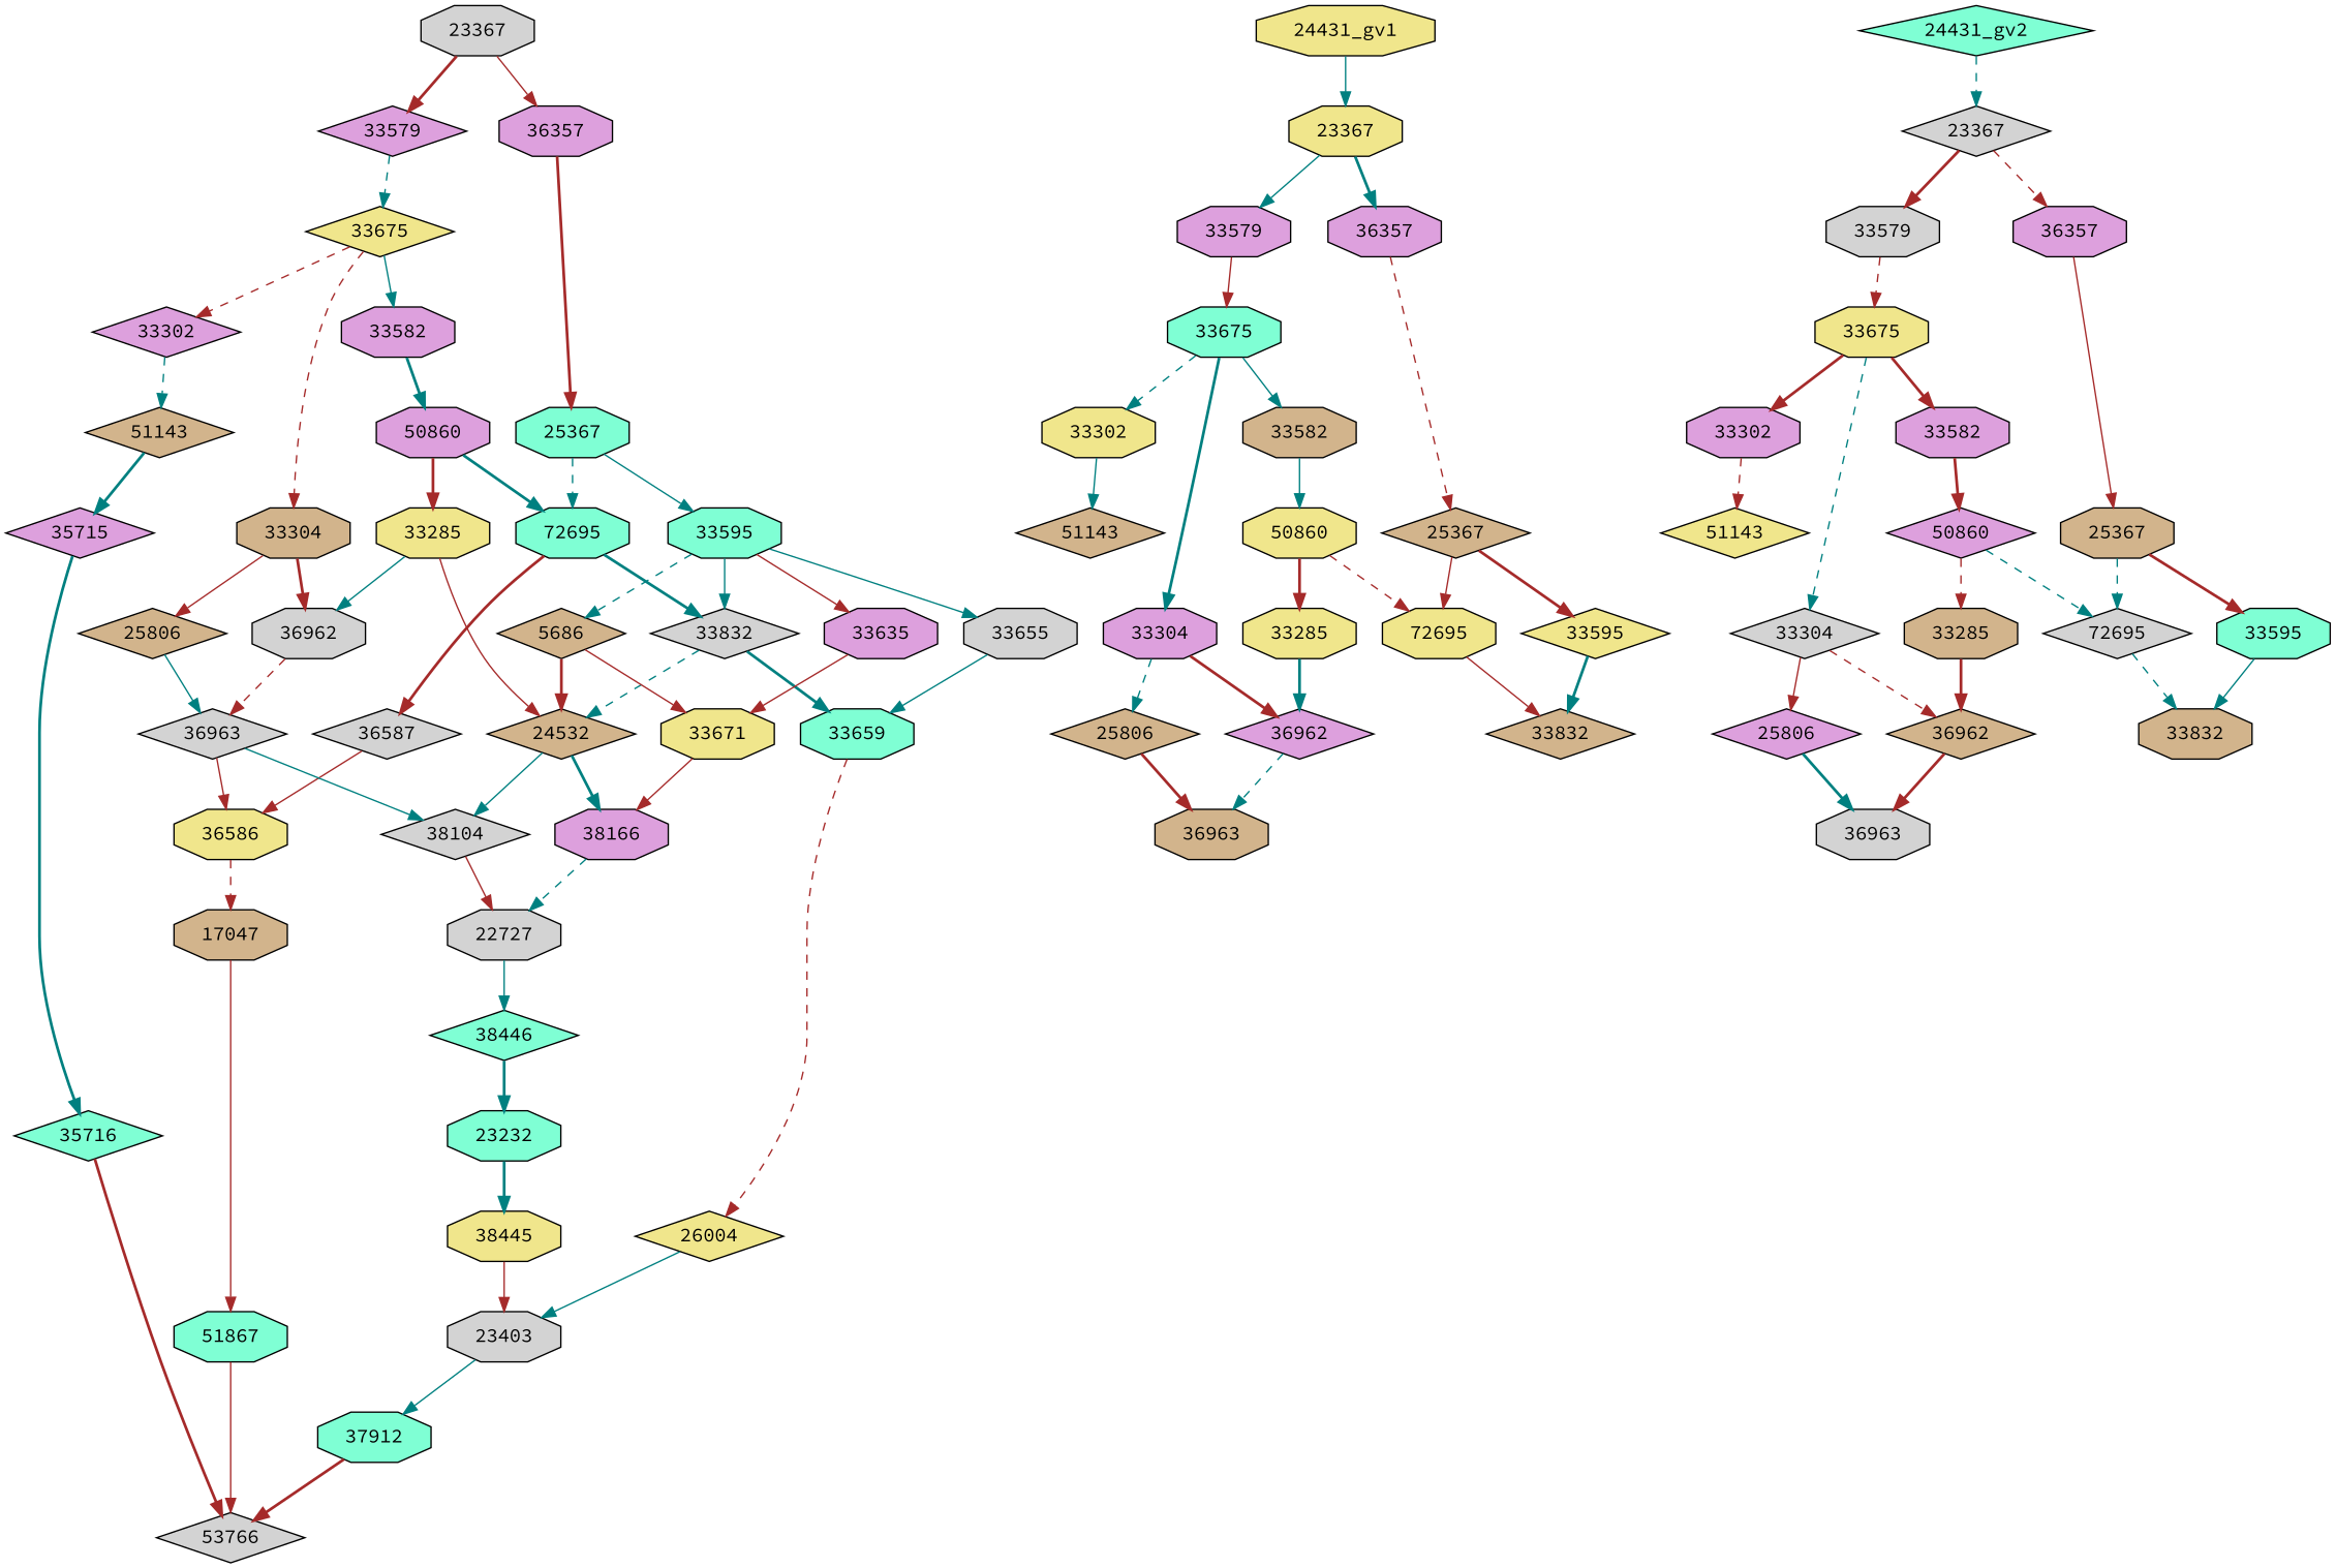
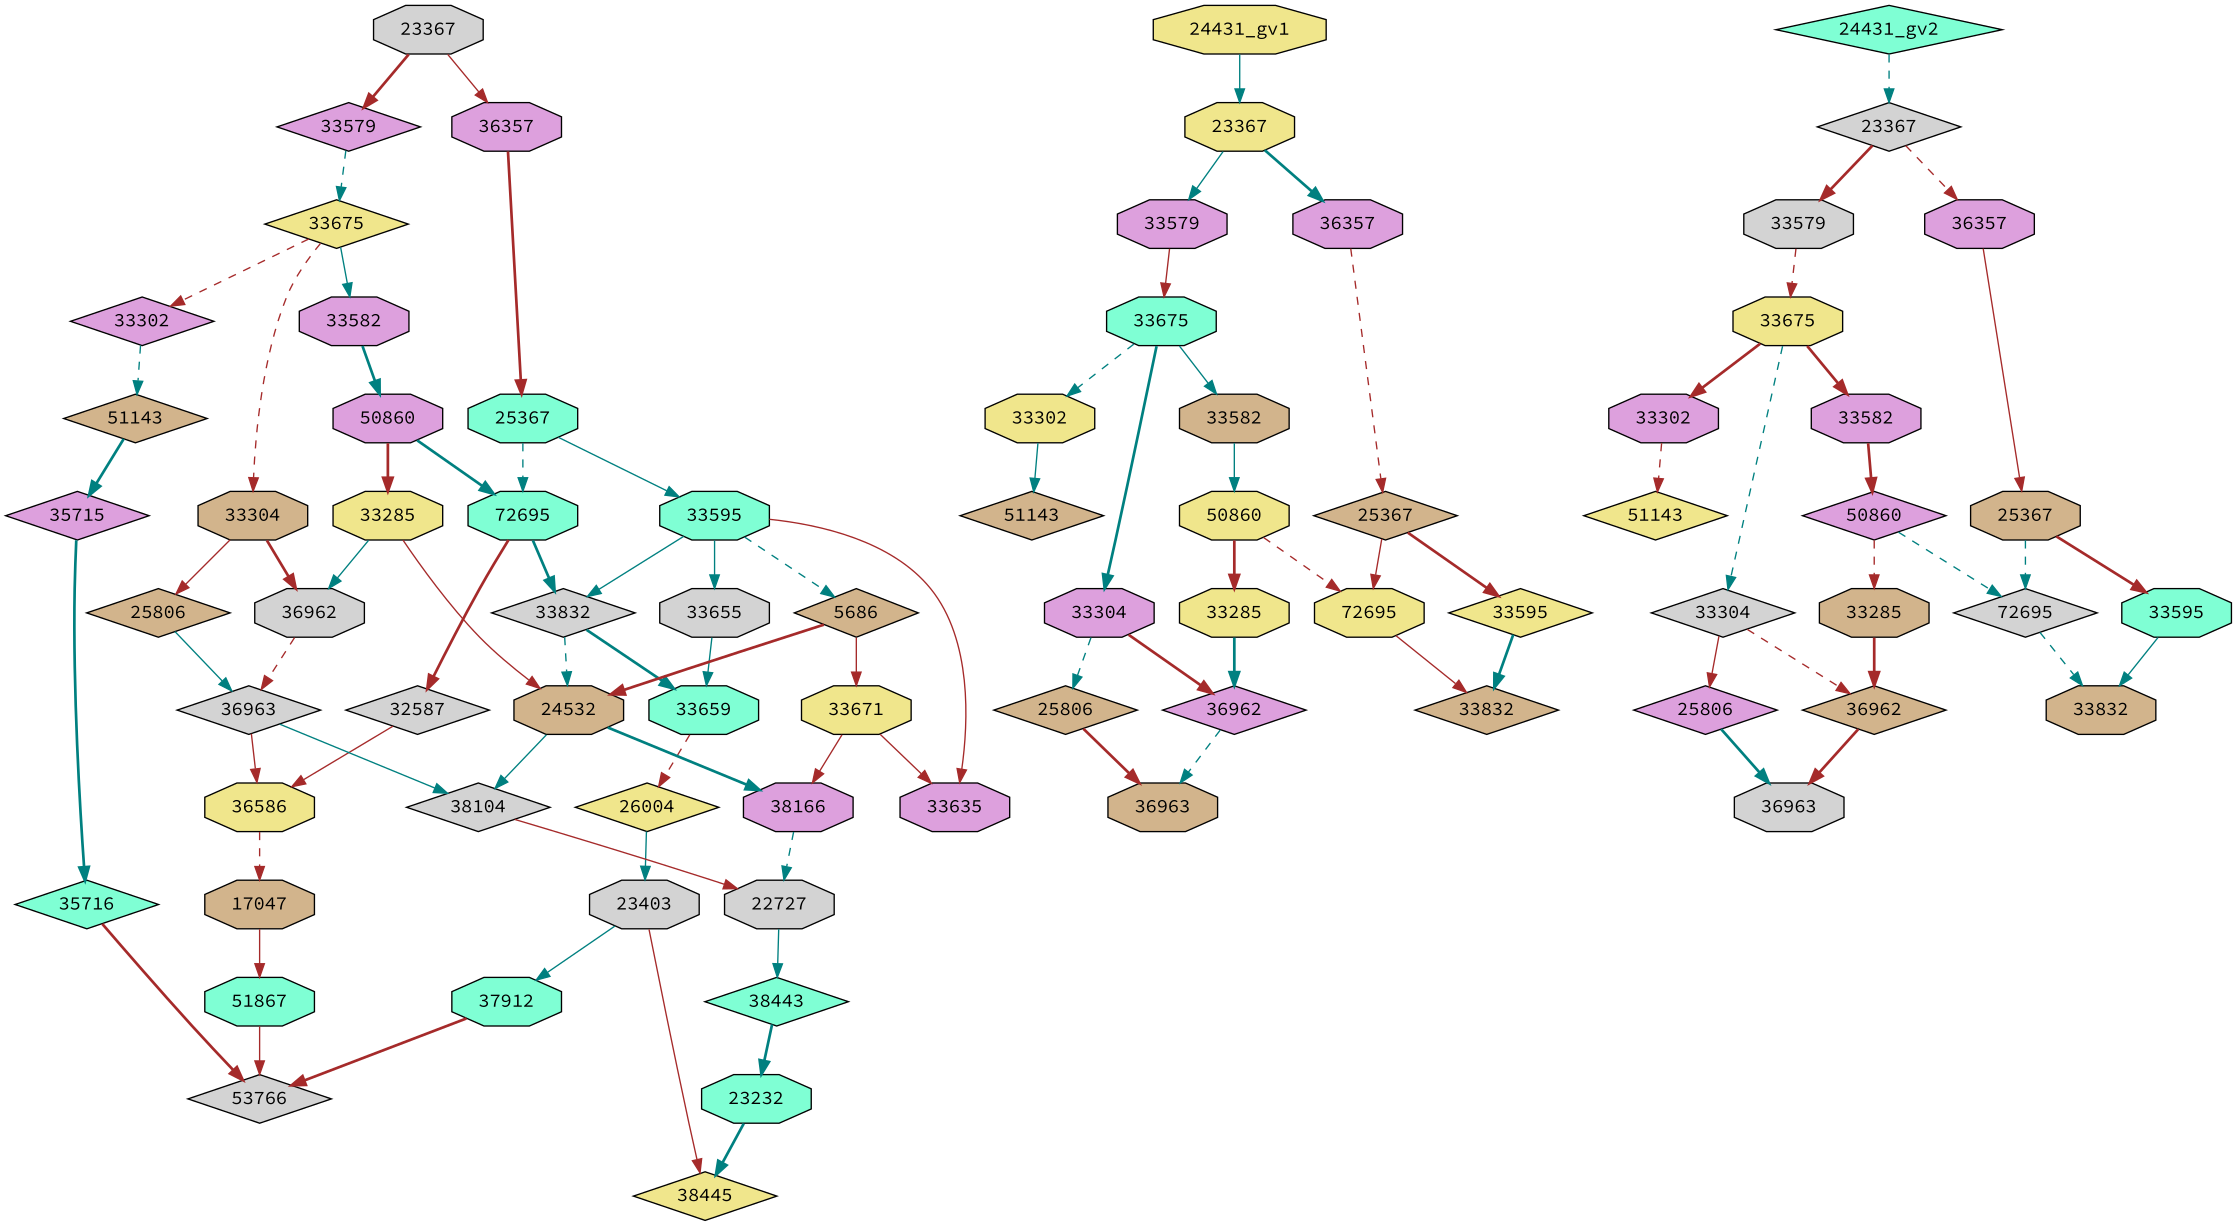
  strict digraph {
    fontname="Source Code Pro"
    node [fillcolor=plum fontname="Source Code Pro" shape=octagon style=filled]
    edge [color=brown fontname="Source Code Pro" style=solid]
    n1 [fillcolor=lightgrey label=53766 shape=diamond]
    n2 [fillcolor=aquamarine label=35716 shape=diamond]
    n3 [fillcolor=aquamarine label=37912]
    n4 [fillcolor=aquamarine label=51867]
    n5 [label=35715 shape=diamond]
    n6 [fillcolor=lightgrey label=23403]
    n7 [fillcolor=tan label=17047]
    n8 [fillcolor=tan label=51143 shape=diamond]
-   n9 [fillcolor=khaki label=38445]
+   n9 [fillcolor=khaki label=38445 shape=diamond]
    n10 [fillcolor=khaki label=26004 shape=diamond]
    n11 [fillcolor=khaki label=36586]
    n12 [label=33302 shape=diamond]
    n13 [fillcolor=aquamarine label=23232]
    n14 [fillcolor=aquamarine label=33659]
-   n15 [fillcolor=lightgrey label=36587 shape=diamond]
+   n15 [fillcolor=lightgrey label=32587 shape=diamond]
    n16 [fillcolor=lightgrey label=36963 shape=diamond]
    n17 [fillcolor=lightgrey label=38104 shape=diamond]
    n18 [fillcolor=lightgrey label=22727]
    n19 [fillcolor=khaki label=33675 shape=diamond]
    n20 [fillcolor=tan label=33304]
    n21 [label=33582]
    n22 [fillcolor=lightgrey label=36962]
    n23 [fillcolor=tan label=25806 shape=diamond]
    n24 [label=50860]
-   n25 [fillcolor=aquamarine label=38446 shape=diamond]
+   n25 [fillcolor=aquamarine label=38443 shape=diamond]
    n26 [fillcolor=lightgrey label=33655]
    n27 [fillcolor=lightgrey label=33832 shape=diamond]
-   n28 [fillcolor=tan label=24532 shape=diamond]
+   n28 [fillcolor=tan label=24532]
    n29 [label=38166]
    n30 [fillcolor=aquamarine label=72695]
    n31 [label=33579 shape=diamond]
    n32 [fillcolor=aquamarine label=33595]
    n33 [fillcolor=tan label=5686 shape=diamond]
    n34 [label=33635]
    n35 [fillcolor=khaki label=33671]
    n36 [fillcolor=khaki label=33285]
    n37 [fillcolor=aquamarine label=25367]
    n38 [fillcolor=lightgrey label=23367]
    n39 [label=36357]
    n40 [fillcolor=tan label=51143 shape=diamond]
    n41 [fillcolor=khaki label=33302]
    n42 [fillcolor=aquamarine label=33675]
    n43 [label=33304]
    n44 [fillcolor=tan label=33582]
    n45 [label=36962 shape=diamond]
    n46 [fillcolor=tan label=25806 shape=diamond]
    n47 [fillcolor=khaki label=50860]
    n48 [fillcolor=tan label=36963]
    n49 [label=33579]
    n50 [fillcolor=tan label=33832 shape=diamond]
    n51 [fillcolor=khaki label=72695]
    n52 [fillcolor=khaki label=33595 shape=diamond]
    n53 [fillcolor=khaki label=33285]
    n54 [fillcolor=tan label=25367 shape=diamond]
    n55 [fillcolor=khaki label=23367]
    n56 [label=36357]
    "24431_gv1" [fillcolor=khaki]
    n58 [fillcolor=khaki label=51143 shape=diamond]
    n59 [label=33302]
    n60 [fillcolor=khaki label=33675]
    n61 [fillcolor=lightgrey label=33304 shape=diamond]
    n62 [label=33582]
    n63 [fillcolor=tan label=36962 shape=diamond]
    n64 [label=25806 shape=diamond]
    n65 [label=50860 shape=diamond]
    n66 [fillcolor=lightgrey label=36963]
    n67 [fillcolor=lightgrey label=33579]
    n68 [fillcolor=tan label=33832]
    n69 [fillcolor=lightgrey label=72695 shape=diamond]
    n70 [fillcolor=aquamarine label=33595]
    n71 [fillcolor=tan label=33285]
    n72 [fillcolor=tan label=25367]
    n73 [fillcolor=lightgrey label=23367 shape=diamond]
    n74 [label=36357]
    "24431_gv2" [fillcolor=aquamarine shape=diamond]
    subgraph sub_1 {
      n1
      n2
      n3
      n4
      n5
      n6
      n7
      n8
      n9
      n10
      n11
      n12
      n13
      n14
      n15
      n16
      n17
      n18
      n19
      n20
      n21
      n22
      n23
      n24
      n25
      n26
      n27
      n28
      n29
      n30
      n31
      n32
      n33
      n34
      n35
      n36
      n37
      n38
      n39
    }
    subgraph sub_2 {
      n40
      n41
      n42
      n43
      n44
      n45
      n46
      n47
      n48
      n49
      n50
      n51
      n52
      n53
      n54
      n55
      n56
      "24431_gv1"
    }
    subgraph sub_3 {
      n58
      n59
      n60
      n61
      n62
      n63
      n64
      n65
      n66
      n67
      n68
      n69
      n70
      n71
      n72
      n73
      n74
      "24431_gv2"
    }
    n2 -> n1 [style=bold]
    n3 -> n1 [style=bold]
    n4 -> n1
    n5 -> n2 [color=teal style=bold]
    n6 -> n3 [color=teal]
    n7 -> n4
    n8 -> n5 [color=teal style=bold]
-   n9 -> n6
+   n6 -> n9
    n10 -> n6 [color=teal]
    n11 -> n7 [style=dashed]
    n12 -> n8 [color=teal style=dashed]
    n13 -> n9 [color=teal style=bold]
    n14 -> n10 [style=dashed]
    n15 -> n11
    n16 -> n11
    n16 -> n17 [color=teal]
    n17 -> n18
    n18 -> n25 [color=teal]
    n19 -> n12 [style=dashed]
    n19 -> n20 [style=dashed]
    n19 -> n21 [color=teal]
    n20 -> n22 [style=bold]
    n20 -> n23
    n21 -> n24 [color=teal style=bold]
    n22 -> n16 [style=dashed]
    n23 -> n16 [color=teal]
    n24 -> n30 [color=teal style=bold]
    n24 -> n36 [style=bold]
    n25 -> n13 [color=teal style=bold]
    n26 -> n14 [color=teal]
    n27 -> n14 [color=teal style=bold]
    n27 -> n28 [color=teal style=dashed]
    n28 -> n17 [color=teal]
    n28 -> n29 [color=teal style=bold]
    n29 -> n18 [color=teal style=dashed]
    n30 -> n15 [style=bold]
    n30 -> n27 [color=teal style=bold]
    n31 -> n19 [color=teal style=dashed]
    n32 -> n26 [color=teal]
    n32 -> n27 [color=teal]
    n32 -> n33 [color=teal style=dashed]
    n32 -> n34
    n33 -> n28 [style=bold]
    n33 -> n35
-   n34 -> n35
+   n35 -> n34
    n35 -> n29
    n36 -> n22 [color=teal]
    n36 -> n28
    n37 -> n30 [color=teal style=dashed]
    n37 -> n32 [color=teal]
    n38 -> n31 [style=bold]
    n38 -> n39
    n39 -> n37 [style=bold]
    n41 -> n40 [color=teal]
    n42 -> n41 [color=teal style=dashed]
    n42 -> n43 [color=teal style=bold]
    n42 -> n44 [color=teal]
    n43 -> n45 [style=bold]
    n43 -> n46 [color=teal style=dashed]
    n44 -> n47 [color=teal]
    n45 -> n48 [color=teal style=dashed]
    n46 -> n48 [style=bold]
    n47 -> n51 [style=dashed]
    n47 -> n53 [style=bold]
    n49 -> n42
    n51 -> n50
    n52 -> n50 [color=teal style=bold]
    n53 -> n45 [color=teal style=bold]
    n54 -> n51
    n54 -> n52 [style=bold]
    n55 -> n49 [color=teal]
    n55 -> n56 [color=teal style=bold]
    n56 -> n54 [style=dashed]
    "24431_gv1" -> n55 [color=teal]
    n59 -> n58 [style=dashed]
    n60 -> n59 [style=bold]
    n60 -> n61 [color=teal style=dashed]
    n60 -> n62 [style=bold]
    n61 -> n63 [style=dashed]
    n61 -> n64
    n62 -> n65 [style=bold]
    n63 -> n66 [style=bold]
    n64 -> n66 [color=teal style=bold]
    n65 -> n69 [color=teal style=dashed]
    n65 -> n71 [style=dashed]
    n67 -> n60 [style=dashed]
    n69 -> n68 [color=teal style=dashed]
    n70 -> n68 [color=teal]
    n71 -> n63 [style=bold]
    n72 -> n69 [color=teal style=dashed]
    n72 -> n70 [style=bold]
    n73 -> n67 [style=bold]
    n73 -> n74 [style=dashed]
    n74 -> n72
    "24431_gv2" -> n73 [color=teal style=dashed]
  }
